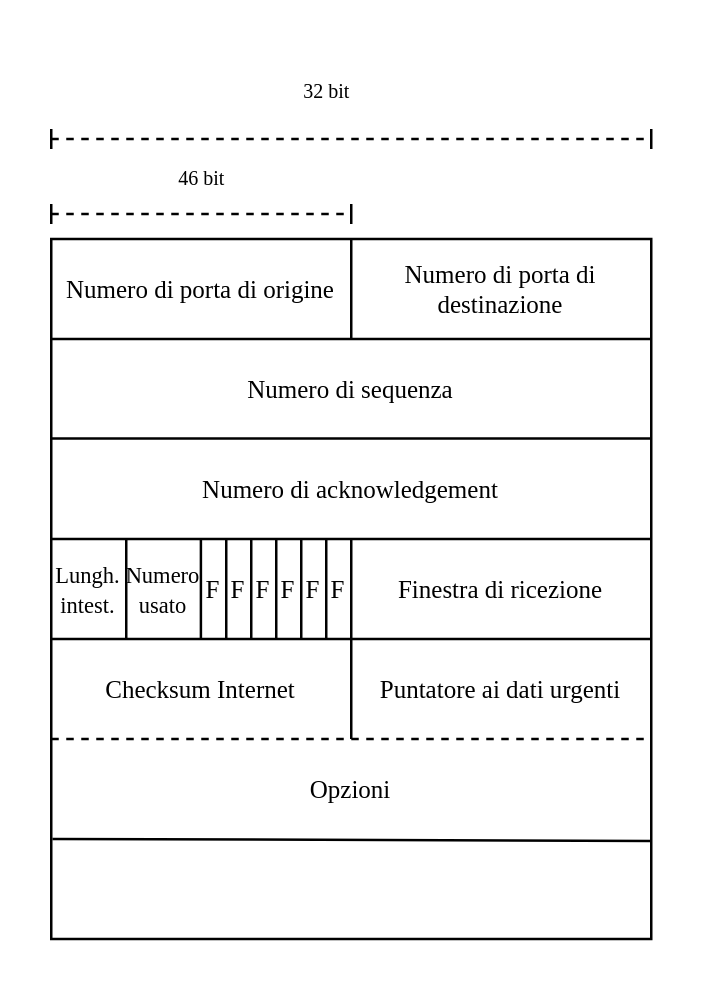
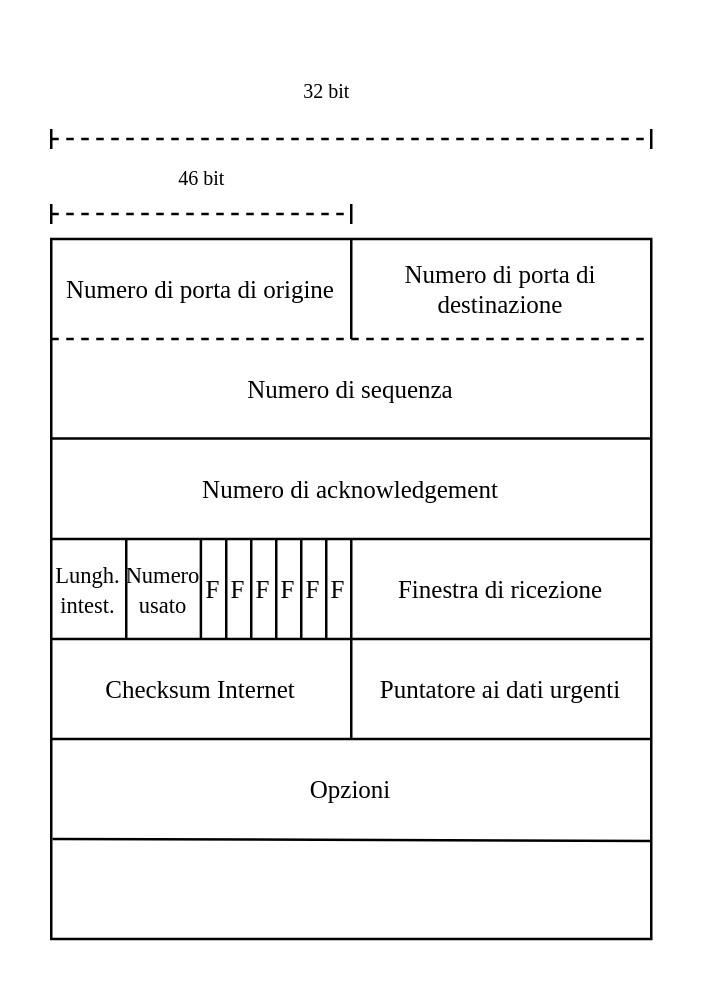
  <mxCell id="0" />
  <mxCell id="1" parent="0" />
  <mxCell id="2" value="" style="rounded=0;whiteSpace=wrap;html=1;" parent="1" vertex="1"><mxGeometry x="20" y="95" width="240" height="280" as="geometry" /></mxCell>
  <mxCell id="3" value="" style="endArrow=none;html=1;rounded=0;entryX=0.5;entryY=0;entryDx=0;entryDy=0;exitX=0;exitY=1;exitDx=0;exitDy=0;" parent="1" source="6" target="2" edge="1"><mxGeometry width="50" height="50" relative="1" as="geometry"><mxPoint x="140" y="175" as="sourcePoint" /><mxPoint x="135" y="179" as="targetPoint" /></mxGeometry></mxCell>
  <mxCell id="4" value="" style="endArrow=none;html=1;rounded=0;entryX=1;entryY=0.25;entryDx=0;entryDy=0;exitX=0;exitY=0.25;exitDx=0;exitDy=0;" parent="1" edge="1"><mxGeometry width="50" height="50" relative="1" as="geometry"><mxPoint x="20" y="174.8" as="sourcePoint" /><mxPoint x="260" y="174.8" as="targetPoint" /></mxGeometry></mxCell>
  <mxCell id="5" value="&lt;span style=&quot;line-height: 105%; font-family: &amp;quot;Calisto MT&amp;quot;, serif; font-size: 10px;&quot;&gt;&lt;font style=&quot;font-size: 10px;&quot;&gt;Numero di porta di origine&lt;/font&gt;&lt;/span&gt;" style="text;html=1;strokeColor=none;fillColor=none;align=center;verticalAlign=middle;whiteSpace=wrap;rounded=0;fontFamily=Times New Roman;fontSize=10;" parent="1" vertex="1"><mxGeometry x="20" y="95" width="120" height="40" as="geometry" /></mxCell>
  <mxCell id="6" value="&lt;span style=&quot;line-height: 105%; font-family: &amp;quot;Calisto MT&amp;quot;, serif;&quot;&gt;&lt;font style=&quot;font-size: 10px;&quot;&gt;Numero di porta di destinazione&lt;/font&gt;&lt;/span&gt;" style="text;html=1;strokeColor=none;fillColor=none;align=center;verticalAlign=middle;whiteSpace=wrap;rounded=0;fontFamily=Times New Roman;fontSize=10;" parent="1" vertex="1"><mxGeometry x="140" y="95" width="120" height="40" as="geometry" /></mxCell>
  <mxCell id="7" value="Numero di sequenza" style="text;html=1;strokeColor=none;fillColor=none;align=center;verticalAlign=middle;whiteSpace=wrap;rounded=0;fontFamily=Times New Roman;fontSize=10;" parent="1" vertex="1"><mxGeometry x="20" y="135" width="240" height="40" as="geometry" /></mxCell>
  <mxCell id="8" value="&lt;font style=&quot;font-size: 8px;&quot;&gt;46 bit&lt;/font&gt;" style="text;html=1;align=center;verticalAlign=middle;resizable=0;points=[];autosize=1;strokeColor=none;fillColor=none;fontSize=10;fontFamily=Times New Roman;" parent="1" vertex="1"><mxGeometry x="60" y="55" width="40" height="30" as="geometry" /></mxCell>
  <mxCell id="9" value="" style="endArrow=baseDash;dashed=1;html=1;rounded=0;fontFamily=Times New Roman;fontSize=8;startArrow=baseDash;startFill=0;endFill=0;" parent="1" edge="1"><mxGeometry width="50" height="50" relative="1" as="geometry"><mxPoint x="20" y="55" as="sourcePoint" /><mxPoint x="260" y="55" as="targetPoint" /></mxGeometry></mxCell>
  <mxCell id="10" value="" style="endArrow=baseDash;dashed=1;html=1;rounded=0;fontFamily=Times New Roman;fontSize=8;startArrow=baseDash;startFill=0;endFill=0;" parent="1" edge="1"><mxGeometry width="50" height="50" relative="1" as="geometry"><mxPoint x="20" y="85" as="sourcePoint" /><mxPoint x="140" y="85" as="targetPoint" /></mxGeometry></mxCell>
  <mxCell id="11" value="&lt;font style=&quot;font-size: 8px;&quot;&gt;32 bit&lt;/font&gt;" style="text;html=1;align=center;verticalAlign=middle;resizable=0;points=[];autosize=1;strokeColor=none;fillColor=none;fontSize=10;fontFamily=Times New Roman;" parent="1" vertex="1"><mxGeometry x="110" y="20" width="40" height="30" as="geometry" /></mxCell>
  <mxCell id="12" value="Numero di acknowledgement" style="text;html=1;strokeColor=none;fillColor=none;align=center;verticalAlign=middle;whiteSpace=wrap;rounded=0;fontFamily=Times New Roman;fontSize=10;" vertex="1" parent="1"><mxGeometry x="20" y="175" width="240" height="40" as="geometry" /></mxCell>
  <mxCell id="13" value="" style="endArrow=none;html=1;rounded=0;exitX=0;exitY=1;exitDx=0;exitDy=0;entryX=1;entryY=1;entryDx=0;entryDy=0;" edge="1" parent="1" source="12" target="12"><mxGeometry width="50" height="50" relative="1" as="geometry"><mxPoint x="-10" y="285" as="sourcePoint" /><mxPoint x="40" y="235" as="targetPoint" /></mxGeometry></mxCell>
  <mxCell id="14" value="" style="endArrow=none;html=1;rounded=0;" edge="1" parent="1"><mxGeometry width="50" height="50" relative="1" as="geometry"><mxPoint x="140" y="215" as="sourcePoint" /><mxPoint x="140" y="295" as="targetPoint" /></mxGeometry></mxCell>
  <mxCell id="15" value="" style="endArrow=none;html=1;rounded=0;entryX=0.5;entryY=1;entryDx=0;entryDy=0;" edge="1" parent="1"><mxGeometry width="50" height="50" relative="1" as="geometry"><mxPoint x="130" y="215" as="sourcePoint" /><mxPoint x="130" y="255" as="targetPoint" /></mxGeometry></mxCell>
  <mxCell id="16" value="" style="endArrow=none;html=1;rounded=0;entryX=0.5;entryY=1;entryDx=0;entryDy=0;" edge="1" parent="1"><mxGeometry width="50" height="50" relative="1" as="geometry"><mxPoint x="120" y="215" as="sourcePoint" /><mxPoint x="120" y="255" as="targetPoint" /></mxGeometry></mxCell>
  <mxCell id="17" value="" style="endArrow=none;html=1;rounded=0;entryX=0.5;entryY=1;entryDx=0;entryDy=0;" edge="1" parent="1"><mxGeometry width="50" height="50" relative="1" as="geometry"><mxPoint x="110" y="215" as="sourcePoint" /><mxPoint x="110" y="255" as="targetPoint" /></mxGeometry></mxCell>
  <mxCell id="18" value="" style="endArrow=none;html=1;rounded=0;entryX=0.5;entryY=1;entryDx=0;entryDy=0;" edge="1" parent="1"><mxGeometry width="50" height="50" relative="1" as="geometry"><mxPoint x="100" y="215" as="sourcePoint" /><mxPoint x="100" y="255" as="targetPoint" /></mxGeometry></mxCell>
  <mxCell id="19" value="" style="endArrow=none;html=1;rounded=0;entryX=0.5;entryY=1;entryDx=0;entryDy=0;" edge="1" parent="1"><mxGeometry x="-1" y="-108" width="50" height="50" relative="1" as="geometry"><mxPoint x="90" y="215" as="sourcePoint" /><mxPoint x="90" y="255" as="targetPoint" /><mxPoint x="8" y="-40" as="offset" /></mxGeometry></mxCell>
  <mxCell id="20" value="" style="endArrow=none;html=1;rounded=0;entryX=0.5;entryY=1;entryDx=0;entryDy=0;" edge="1" parent="1"><mxGeometry width="50" height="50" relative="1" as="geometry"><mxPoint x="79.86" y="215" as="sourcePoint" /><mxPoint x="79.86" y="255" as="targetPoint" /></mxGeometry></mxCell>
  <mxCell id="21" value="" style="endArrow=none;html=1;rounded=0;entryX=0.5;entryY=1;entryDx=0;entryDy=0;" edge="1" parent="1"><mxGeometry width="50" height="50" relative="1" as="geometry"><mxPoint x="50" y="215" as="sourcePoint" /><mxPoint x="50" y="255" as="targetPoint" /></mxGeometry></mxCell>
  <mxCell id="22" value="&lt;font style=&quot;font-size: 9px;&quot;&gt;Lungh.&lt;br&gt;intest.&lt;/font&gt;" style="text;html=1;strokeColor=none;fillColor=none;align=center;verticalAlign=middle;whiteSpace=wrap;rounded=0;fontFamily=Times New Roman;fontSize=10;" vertex="1" parent="1"><mxGeometry x="20" y="215" width="30" height="40" as="geometry" /></mxCell>
  <mxCell id="23" value="&lt;font style=&quot;font-size: 9px;&quot;&gt;Numero&lt;br&gt;usato&lt;/font&gt;" style="text;html=1;strokeColor=none;fillColor=none;align=center;verticalAlign=middle;whiteSpace=wrap;rounded=0;fontFamily=Times New Roman;fontSize=10;" vertex="1" parent="1"><mxGeometry x="50" y="215" width="30" height="40" as="geometry" /></mxCell>
  <mxCell id="24" value="&lt;font size=&quot;1&quot;&gt;F&lt;/font&gt;" style="text;html=1;strokeColor=none;fillColor=none;align=center;verticalAlign=middle;whiteSpace=wrap;rounded=0;fontFamily=Times New Roman;fontSize=10;" vertex="1" parent="1"><mxGeometry x="80" y="215" width="10" height="40" as="geometry" /></mxCell>
  <mxCell id="25" value="&lt;font size=&quot;1&quot;&gt;F&lt;/font&gt;" style="text;html=1;strokeColor=none;fillColor=none;align=center;verticalAlign=middle;whiteSpace=wrap;rounded=0;fontFamily=Times New Roman;fontSize=10;" vertex="1" parent="1"><mxGeometry x="90" y="215" width="10" height="40" as="geometry" /></mxCell>
  <mxCell id="26" value="&lt;font size=&quot;1&quot;&gt;F&lt;/font&gt;" style="text;html=1;strokeColor=none;fillColor=none;align=center;verticalAlign=middle;whiteSpace=wrap;rounded=0;fontFamily=Times New Roman;fontSize=10;" vertex="1" parent="1"><mxGeometry x="100" y="215" width="10" height="40" as="geometry" /></mxCell>
  <mxCell id="27" value="&lt;font size=&quot;1&quot;&gt;F&lt;/font&gt;" style="text;html=1;strokeColor=none;fillColor=none;align=center;verticalAlign=middle;whiteSpace=wrap;rounded=0;fontFamily=Times New Roman;fontSize=10;" vertex="1" parent="1"><mxGeometry x="110" y="215" width="10" height="40" as="geometry" /></mxCell>
  <mxCell id="28" value="&lt;font size=&quot;1&quot;&gt;F&lt;/font&gt;" style="text;html=1;strokeColor=none;fillColor=none;align=center;verticalAlign=middle;whiteSpace=wrap;rounded=0;fontFamily=Times New Roman;fontSize=10;" vertex="1" parent="1"><mxGeometry x="120" y="215" width="10" height="40" as="geometry" /></mxCell>
  <mxCell id="29" value="&lt;font size=&quot;1&quot;&gt;F&lt;/font&gt;" style="text;html=1;strokeColor=none;fillColor=none;align=center;verticalAlign=middle;whiteSpace=wrap;rounded=0;fontFamily=Times New Roman;fontSize=10;" vertex="1" parent="1"><mxGeometry x="130" y="215" width="10" height="40" as="geometry" /></mxCell>
  <mxCell id="30" value="Finestra di ricezione" style="text;html=1;strokeColor=none;fillColor=none;align=center;verticalAlign=middle;whiteSpace=wrap;rounded=0;fontFamily=Times New Roman;fontSize=10;" vertex="1" parent="1"><mxGeometry x="140" y="215" width="120" height="40" as="geometry" /></mxCell>
- <mxCell id="31" value="" style="endArrow=none;html=1;rounded=0;fontSize=9;entryX=1;entryY=0;entryDx=0;entryDy=0;exitX=0;exitY=1;exitDx=0;exitDy=0;" edge="1" parent="1" source="5" target="7"><mxGeometry width="50" height="50" relative="1" as="geometry"><mxPoint x="-70" y="185" as="sourcePoint" /><mxPoint x="-20" y="135" as="targetPoint" /></mxGeometry></mxCell>
+ <mxCell id="31" value="" style="endArrow=none;html=1;rounded=0;fontSize=9;entryX=1;entryY=0;entryDx=0;entryDy=0;exitX=0;exitY=1;exitDx=0;exitDy=0;dashed=1;" edge="1" parent="1" source="5" target="7"><mxGeometry width="50" height="50" relative="1" as="geometry"><mxPoint x="-70" y="185" as="sourcePoint" /><mxPoint x="-20" y="135" as="targetPoint" /></mxGeometry></mxCell>
  <mxCell id="32" value="" style="endArrow=none;html=1;rounded=0;fontSize=9;entryX=1;entryY=1;entryDx=0;entryDy=0;exitX=0;exitY=1;exitDx=0;exitDy=0;" edge="1" parent="1" source="22" target="30"><mxGeometry width="50" height="50" relative="1" as="geometry"><mxPoint x="160" y="315" as="sourcePoint" /><mxPoint x="210" y="265" as="targetPoint" /></mxGeometry></mxCell>
  <mxCell id="33" value="Checksum Internet" style="text;html=1;strokeColor=none;fillColor=none;align=center;verticalAlign=middle;whiteSpace=wrap;rounded=0;fontFamily=Times New Roman;fontSize=10;" vertex="1" parent="1"><mxGeometry x="20" y="255" width="120" height="40" as="geometry" /></mxCell>
  <mxCell id="34" value="Puntatore ai dati urgenti" style="text;html=1;strokeColor=none;fillColor=none;align=center;verticalAlign=middle;whiteSpace=wrap;rounded=0;fontFamily=Times New Roman;fontSize=10;" vertex="1" parent="1"><mxGeometry x="140" y="255" width="120" height="40" as="geometry" /></mxCell>
- <mxCell id="35" value="" style="endArrow=none;html=1;rounded=0;fontSize=9;entryX=1;entryY=1;entryDx=0;entryDy=0;exitX=0;exitY=1;exitDx=0;exitDy=0;dashed=1;" edge="1" parent="1" source="33" target="34"><mxGeometry width="50" height="50" relative="1" as="geometry"><mxPoint x="-50" y="365" as="sourcePoint" /><mxPoint x="0" y="315" as="targetPoint" /></mxGeometry></mxCell>
+ <mxCell id="35" value="" style="endArrow=none;html=1;rounded=0;fontSize=9;entryX=1;entryY=1;entryDx=0;entryDy=0;exitX=0;exitY=1;exitDx=0;exitDy=0;" edge="1" parent="1" source="33" target="34"><mxGeometry width="50" height="50" relative="1" as="geometry"><mxPoint x="-50" y="365" as="sourcePoint" /><mxPoint x="0" y="315" as="targetPoint" /></mxGeometry></mxCell>
  <mxCell id="36" value="" style="endArrow=none;html=1;rounded=0;fontSize=9;entryX=1.001;entryY=0.86;entryDx=0;entryDy=0;entryPerimeter=0;exitX=0.002;exitY=0.857;exitDx=0;exitDy=0;exitPerimeter=0;" edge="1" parent="1" source="2" target="2"><mxGeometry width="50" height="50" relative="1" as="geometry"><mxPoint x="40" y="335" as="sourcePoint" /><mxPoint x="-30" y="325" as="targetPoint" /></mxGeometry></mxCell>
  <mxCell id="37" value="Opzioni&lt;span style=&quot;color: rgba(0, 0, 0, 0); font-family: monospace; font-size: 0px; text-align: start;&quot;&gt;%3CmxGraphModel%3E%3Croot%3E%3CmxCell%20id%3D%220%22%2F%3E%3CmxCell%20id%3D%221%22%20parent%3D%220%22%2F%3E%3CmxCell%20id%3D%222%22%20value%3D%22Checksum%20Internet%22%20style%3D%22text%3Bhtml%3D1%3BstrokeColor%3Dnone%3BfillColor%3Dnone%3Balign%3Dcenter%3BverticalAlign%3Dmiddle%3BwhiteSpace%3Dwrap%3Brounded%3D0%3BfontFamily%3DTimes%20New%20Roman%3BfontSize%3D10%3B%22%20vertex%3D%221%22%20parent%3D%221%22%3E%3CmxGeometry%20x%3D%22520%22%20y%3D%22480%22%20width%3D%22240%22%20height%3D%2240%22%20as%3D%22geometry%22%2F%3E%3C%2FmxCell%3E%3C%2Froot%3E%3C%2FmxGraphModel%3E&lt;/span&gt;" style="text;html=1;strokeColor=none;fillColor=none;align=center;verticalAlign=middle;whiteSpace=wrap;rounded=0;fontFamily=Times New Roman;fontSize=10;" vertex="1" parent="1"><mxGeometry x="20" y="295" width="240" height="40" as="geometry" /></mxCell>
